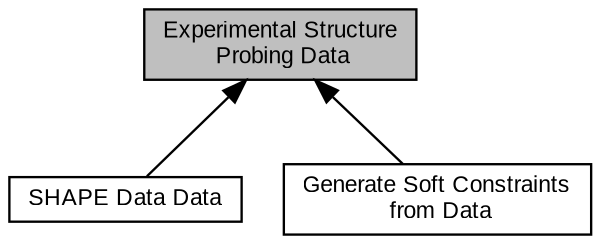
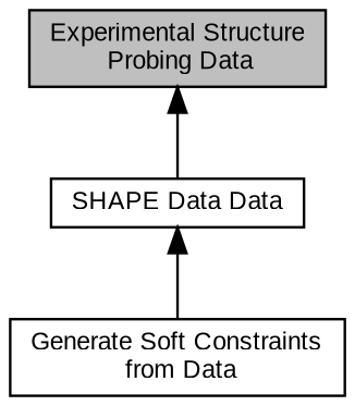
  digraph {
    fontname="Liberation Sans"
    rankdir=TB
    node [color=black fontname="Liberation Sans" fontsize=10 shape=box]
    edge [dir=back fontname="Liberation Sans" fontsize=10 labelfontname=Helvetica labelfontsize=10 shape=plaintext style=solid]
    n1 [height=0.2 label="SHAPE Data Data" width=0.4]
    n2 [height=0.2 label="Generate Soft Constraints\l from Data" width=0.4]
    n3 [fillcolor=grey75 fontcolor=black height=0.2 label="Experimental Structure\l Probing Data" style=filled width=0.4]
    n3 -> n1
-   n3 -> n2
+   n1 -> n2
  }
